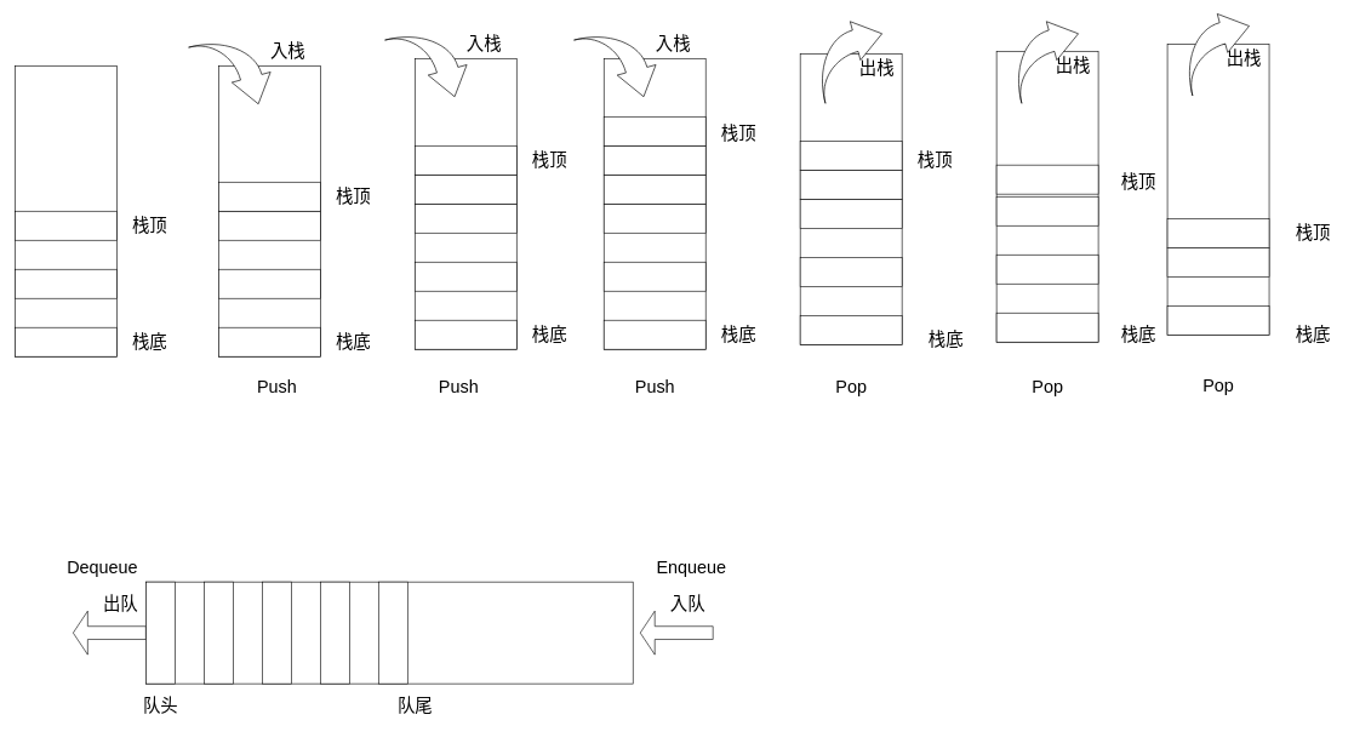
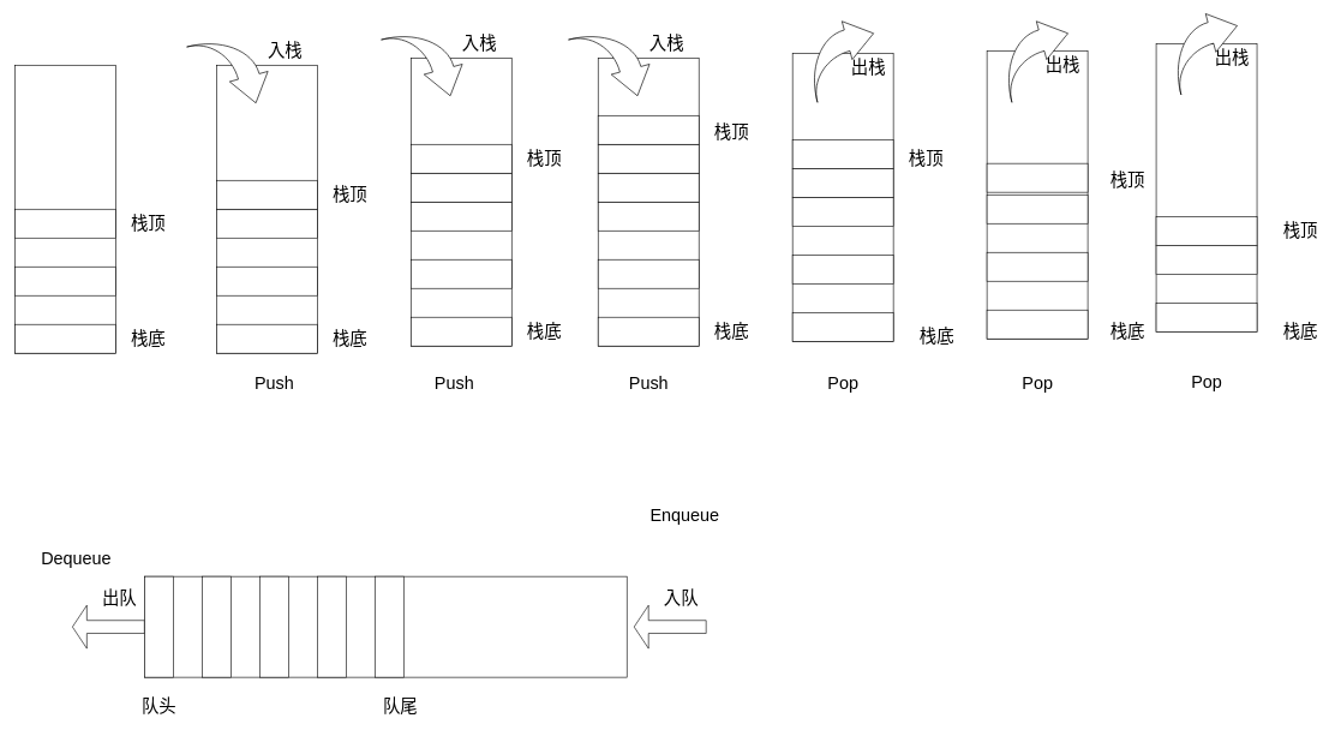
  <mxCell id="0" />
  <mxCell id="1" parent="0" />
  <mxCell id="2" value="" style="rounded=0;whiteSpace=wrap;html=1;" parent="1" vertex="1"><mxGeometry x="20" y="90" width="140" height="400" as="geometry" /></mxCell>
  <mxCell id="3" value="" style="rounded=0;whiteSpace=wrap;html=1;" parent="1" vertex="1"><mxGeometry x="20" y="450" width="140" height="40" as="geometry" /></mxCell>
  <mxCell id="4" value="" style="rounded=0;whiteSpace=wrap;html=1;" parent="1" vertex="1"><mxGeometry x="20" y="370" width="140" height="40" as="geometry" /></mxCell>
  <mxCell id="5" value="" style="rounded=0;whiteSpace=wrap;html=1;" parent="1" vertex="1"><mxGeometry x="20" y="290" width="140" height="40" as="geometry" /></mxCell>
  <mxCell id="6" value="&lt;font style=&quot;font-size: 24px;&quot;&gt;栈底&lt;/font&gt;" style="text;html=1;align=center;verticalAlign=middle;resizable=0;points=[];autosize=1;strokeColor=none;fillColor=none;" parent="1" vertex="1"><mxGeometry x="170" y="450" width="70" height="40" as="geometry" /></mxCell>
  <mxCell id="7" value="&lt;font style=&quot;font-size: 24px;&quot;&gt;栈顶&lt;/font&gt;" style="text;html=1;align=center;verticalAlign=middle;resizable=0;points=[];autosize=1;strokeColor=none;fillColor=none;" parent="1" vertex="1"><mxGeometry x="170" y="290" width="70" height="40" as="geometry" /></mxCell>
  <mxCell id="8" value="" style="rounded=0;whiteSpace=wrap;html=1;" parent="1" vertex="1"><mxGeometry x="300" y="90" width="140" height="400" as="geometry" /></mxCell>
  <mxCell id="9" value="" style="rounded=0;whiteSpace=wrap;html=1;" parent="1" vertex="1"><mxGeometry x="300" y="450" width="140" height="40" as="geometry" /></mxCell>
  <mxCell id="10" value="" style="rounded=0;whiteSpace=wrap;html=1;" parent="1" vertex="1"><mxGeometry x="300" y="370" width="140" height="40" as="geometry" /></mxCell>
  <mxCell id="11" value="" style="rounded=0;whiteSpace=wrap;html=1;" parent="1" vertex="1"><mxGeometry x="300" y="290" width="140" height="40" as="geometry" /></mxCell>
  <mxCell id="12" value="&lt;font style=&quot;font-size: 24px;&quot;&gt;栈底&lt;/font&gt;" style="text;html=1;align=center;verticalAlign=middle;resizable=0;points=[];autosize=1;strokeColor=none;fillColor=none;" parent="1" vertex="1"><mxGeometry x="450" y="450" width="70" height="40" as="geometry" /></mxCell>
  <mxCell id="13" value="&lt;font style=&quot;font-size: 24px;&quot;&gt;栈顶&lt;/font&gt;" style="text;html=1;align=center;verticalAlign=middle;resizable=0;points=[];autosize=1;strokeColor=none;fillColor=none;" parent="1" vertex="1"><mxGeometry x="450" y="250" width="70" height="40" as="geometry" /></mxCell>
  <mxCell id="14" value="" style="rounded=0;whiteSpace=wrap;html=1;" parent="1" vertex="1"><mxGeometry x="1100" y="73.5" width="140" height="400" as="geometry" /></mxCell>
  <mxCell id="15" value="" style="rounded=0;whiteSpace=wrap;html=1;" parent="1" vertex="1"><mxGeometry x="1100" y="433.5" width="140" height="40" as="geometry" /></mxCell>
  <mxCell id="16" value="" style="rounded=0;whiteSpace=wrap;html=1;" parent="1" vertex="1"><mxGeometry x="1100" y="353.5" width="140" height="40" as="geometry" /></mxCell>
  <mxCell id="17" value="" style="rounded=0;whiteSpace=wrap;html=1;" parent="1" vertex="1"><mxGeometry x="1100" y="273.5" width="140" height="40" as="geometry" /></mxCell>
  <mxCell id="18" value="&lt;font style=&quot;font-size: 24px;&quot;&gt;栈底&lt;/font&gt;" style="text;html=1;align=center;verticalAlign=middle;resizable=0;points=[];autosize=1;strokeColor=none;fillColor=none;" parent="1" vertex="1"><mxGeometry x="1265" y="446.5" width="70" height="40" as="geometry" /></mxCell>
  <mxCell id="19" value="&lt;font style=&quot;font-size: 24px;&quot;&gt;栈顶&lt;/font&gt;" style="text;html=1;align=center;verticalAlign=middle;resizable=0;points=[];autosize=1;strokeColor=none;fillColor=none;" parent="1" vertex="1"><mxGeometry x="1250" y="200" width="70" height="40" as="geometry" /></mxCell>
  <mxCell id="20" value="" style="rounded=0;whiteSpace=wrap;html=1;" parent="1" vertex="1"><mxGeometry x="300" y="250" width="140" height="40" as="geometry" /></mxCell>
  <mxCell id="21" value="" style="html=1;shadow=0;dashed=0;align=center;verticalAlign=middle;shape=mxgraph.arrows2.jumpInArrow;dy=15;dx=38;arrowHead=55;rotation=75;" parent="1" vertex="1"><mxGeometry x="270" y="50" width="100" height="100" as="geometry" /></mxCell>
  <mxCell id="22" value="&lt;font style=&quot;font-size: 24px;&quot;&gt;入栈&lt;/font&gt;" style="text;html=1;align=center;verticalAlign=middle;resizable=0;points=[];autosize=1;strokeColor=none;fillColor=none;" parent="1" vertex="1"><mxGeometry x="360" y="50" width="70" height="40" as="geometry" /></mxCell>
  <mxCell id="23" value="&lt;font style=&quot;font-size: 24px;&quot;&gt;出栈&lt;/font&gt;" style="text;html=1;align=center;verticalAlign=middle;resizable=0;points=[];autosize=1;strokeColor=none;fillColor=none;" parent="1" vertex="1"><mxGeometry x="1170" y="73.5" width="70" height="40" as="geometry" /></mxCell>
  <mxCell id="24" value="" style="rounded=0;whiteSpace=wrap;html=1;" parent="1" vertex="1"><mxGeometry x="570" y="80" width="140" height="400" as="geometry" /></mxCell>
  <mxCell id="25" value="" style="rounded=0;whiteSpace=wrap;html=1;" parent="1" vertex="1"><mxGeometry x="570" y="440" width="140" height="40" as="geometry" /></mxCell>
  <mxCell id="26" value="" style="rounded=0;whiteSpace=wrap;html=1;" parent="1" vertex="1"><mxGeometry x="570" y="360" width="140" height="40" as="geometry" /></mxCell>
  <mxCell id="27" value="" style="rounded=0;whiteSpace=wrap;html=1;" parent="1" vertex="1"><mxGeometry x="570" y="280" width="140" height="40" as="geometry" /></mxCell>
  <mxCell id="28" value="&lt;font style=&quot;font-size: 24px;&quot;&gt;栈底&lt;/font&gt;" style="text;html=1;align=center;verticalAlign=middle;resizable=0;points=[];autosize=1;strokeColor=none;fillColor=none;" parent="1" vertex="1"><mxGeometry x="720" y="440" width="70" height="40" as="geometry" /></mxCell>
  <mxCell id="29" value="&lt;font style=&quot;font-size: 24px;&quot;&gt;栈顶&lt;/font&gt;" style="text;html=1;align=center;verticalAlign=middle;resizable=0;points=[];autosize=1;strokeColor=none;fillColor=none;" parent="1" vertex="1"><mxGeometry x="720" y="200" width="70" height="40" as="geometry" /></mxCell>
  <mxCell id="30" value="" style="rounded=0;whiteSpace=wrap;html=1;" parent="1" vertex="1"><mxGeometry x="570" y="240" width="140" height="40" as="geometry" /></mxCell>
  <mxCell id="31" value="" style="html=1;shadow=0;dashed=0;align=center;verticalAlign=middle;shape=mxgraph.arrows2.jumpInArrow;dy=15;dx=38;arrowHead=55;rotation=75;" parent="1" vertex="1"><mxGeometry x="540" y="40" width="100" height="100" as="geometry" /></mxCell>
  <mxCell id="32" value="&lt;font style=&quot;font-size: 24px;&quot;&gt;入栈&lt;/font&gt;" style="text;html=1;align=center;verticalAlign=middle;resizable=0;points=[];autosize=1;strokeColor=none;fillColor=none;" parent="1" vertex="1"><mxGeometry x="630" y="40" width="70" height="40" as="geometry" /></mxCell>
  <mxCell id="33" value="" style="rounded=0;whiteSpace=wrap;html=1;" parent="1" vertex="1"><mxGeometry x="830" y="80" width="140" height="400" as="geometry" /></mxCell>
  <mxCell id="34" value="" style="rounded=0;whiteSpace=wrap;html=1;" parent="1" vertex="1"><mxGeometry x="830" y="440" width="140" height="40" as="geometry" /></mxCell>
  <mxCell id="35" value="" style="rounded=0;whiteSpace=wrap;html=1;" parent="1" vertex="1"><mxGeometry x="830" y="360" width="140" height="40" as="geometry" /></mxCell>
  <mxCell id="36" value="" style="rounded=0;whiteSpace=wrap;html=1;" parent="1" vertex="1"><mxGeometry x="830" y="280" width="140" height="40" as="geometry" /></mxCell>
  <mxCell id="37" value="&lt;font style=&quot;font-size: 24px;&quot;&gt;栈底&lt;/font&gt;" style="text;html=1;align=center;verticalAlign=middle;resizable=0;points=[];autosize=1;strokeColor=none;fillColor=none;" parent="1" vertex="1"><mxGeometry x="980" y="440" width="70" height="40" as="geometry" /></mxCell>
  <mxCell id="38" value="&lt;font style=&quot;font-size: 24px;&quot;&gt;栈顶&lt;/font&gt;" style="text;html=1;align=center;verticalAlign=middle;resizable=0;points=[];autosize=1;strokeColor=none;fillColor=none;" parent="1" vertex="1"><mxGeometry x="980" y="163.5" width="70" height="40" as="geometry" /></mxCell>
  <mxCell id="39" value="" style="rounded=0;whiteSpace=wrap;html=1;" parent="1" vertex="1"><mxGeometry x="830" y="240" width="140" height="40" as="geometry" /></mxCell>
  <mxCell id="40" value="" style="html=1;shadow=0;dashed=0;align=center;verticalAlign=middle;shape=mxgraph.arrows2.jumpInArrow;dy=15;dx=38;arrowHead=55;rotation=75;" parent="1" vertex="1"><mxGeometry x="800" y="40" width="100" height="100" as="geometry" /></mxCell>
  <mxCell id="41" value="&lt;font style=&quot;font-size: 24px;&quot;&gt;入栈&lt;/font&gt;" style="text;html=1;align=center;verticalAlign=middle;resizable=0;points=[];autosize=1;strokeColor=none;fillColor=none;" parent="1" vertex="1"><mxGeometry x="890" y="40" width="70" height="40" as="geometry" /></mxCell>
  <mxCell id="42" value="" style="rounded=0;whiteSpace=wrap;html=1;" parent="1" vertex="1"><mxGeometry x="570" y="200" width="140" height="40" as="geometry" /></mxCell>
  <mxCell id="43" value="" style="rounded=0;whiteSpace=wrap;html=1;" parent="1" vertex="1"><mxGeometry x="830" y="200" width="140" height="40" as="geometry" /></mxCell>
  <mxCell id="44" value="" style="rounded=0;whiteSpace=wrap;html=1;" parent="1" vertex="1"><mxGeometry x="830" y="160" width="140" height="40" as="geometry" /></mxCell>
  <mxCell id="45" value="" style="rounded=0;whiteSpace=wrap;html=1;" parent="1" vertex="1"><mxGeometry x="1370" y="70" width="140" height="400" as="geometry" /></mxCell>
  <mxCell id="46" value="" style="rounded=0;whiteSpace=wrap;html=1;" parent="1" vertex="1"><mxGeometry x="1370" y="430" width="140" height="40" as="geometry" /></mxCell>
  <mxCell id="47" value="" style="rounded=0;whiteSpace=wrap;html=1;" parent="1" vertex="1"><mxGeometry x="1370" y="350" width="140" height="40" as="geometry" /></mxCell>
  <mxCell id="48" value="" style="rounded=0;whiteSpace=wrap;html=1;" parent="1" vertex="1"><mxGeometry x="1370" y="270" width="140" height="40" as="geometry" /></mxCell>
  <mxCell id="49" value="&lt;font style=&quot;font-size: 24px;&quot;&gt;栈底&lt;/font&gt;" style="text;html=1;align=center;verticalAlign=middle;resizable=0;points=[];autosize=1;strokeColor=none;fillColor=none;" parent="1" vertex="1"><mxGeometry x="1530" y="440" width="70" height="40" as="geometry" /></mxCell>
  <mxCell id="50" value="&lt;font style=&quot;font-size: 24px;&quot;&gt;栈顶&lt;/font&gt;" style="text;html=1;align=center;verticalAlign=middle;resizable=0;points=[];autosize=1;strokeColor=none;fillColor=none;" parent="1" vertex="1"><mxGeometry x="1530" y="230" width="70" height="40" as="geometry" /></mxCell>
  <mxCell id="51" value="&lt;font style=&quot;font-size: 24px;&quot;&gt;出栈&lt;/font&gt;" style="text;html=1;align=center;verticalAlign=middle;resizable=0;points=[];autosize=1;strokeColor=none;fillColor=none;" parent="1" vertex="1"><mxGeometry x="1440" y="70" width="70" height="40" as="geometry" /></mxCell>
  <mxCell id="52" value="" style="rounded=0;whiteSpace=wrap;html=1;" parent="1" vertex="1"><mxGeometry x="1605" y="60.5" width="140" height="400" as="geometry" /></mxCell>
  <mxCell id="53" value="" style="rounded=0;whiteSpace=wrap;html=1;" parent="1" vertex="1"><mxGeometry x="1605" y="420.5" width="140" height="40" as="geometry" /></mxCell>
  <mxCell id="54" value="" style="rounded=0;whiteSpace=wrap;html=1;" parent="1" vertex="1"><mxGeometry x="1605" y="340.5" width="140" height="40" as="geometry" /></mxCell>
  <mxCell id="55" value="&lt;font style=&quot;font-size: 24px;&quot;&gt;栈底&lt;/font&gt;" style="text;html=1;align=center;verticalAlign=middle;resizable=0;points=[];autosize=1;strokeColor=none;fillColor=none;" parent="1" vertex="1"><mxGeometry x="1770" y="440" width="70" height="40" as="geometry" /></mxCell>
  <mxCell id="56" value="&lt;font style=&quot;font-size: 24px;&quot;&gt;栈顶&lt;/font&gt;" style="text;html=1;align=center;verticalAlign=middle;resizable=0;points=[];autosize=1;strokeColor=none;fillColor=none;" parent="1" vertex="1"><mxGeometry x="1770" y="300.5" width="70" height="40" as="geometry" /></mxCell>
  <mxCell id="57" value="&lt;font style=&quot;font-size: 24px;&quot;&gt;出栈&lt;/font&gt;" style="text;html=1;align=center;verticalAlign=middle;resizable=0;points=[];autosize=1;strokeColor=none;fillColor=none;" parent="1" vertex="1"><mxGeometry x="1675" y="60.5" width="70" height="40" as="geometry" /></mxCell>
  <mxCell id="58" value="" style="html=1;shadow=0;dashed=0;align=center;verticalAlign=middle;shape=mxgraph.arrows2.jumpInArrow;dy=15;dx=38;arrowHead=55;rotation=-15;" parent="1" vertex="1"><mxGeometry x="1120" y="30.5" width="100" height="100" as="geometry" /></mxCell>
  <mxCell id="59" value="" style="rounded=0;whiteSpace=wrap;html=1;" parent="1" vertex="1"><mxGeometry x="1100" y="233.5" width="140" height="40" as="geometry" /></mxCell>
  <mxCell id="60" value="" style="rounded=0;whiteSpace=wrap;html=1;" parent="1" vertex="1"><mxGeometry x="1100" y="193.5" width="140" height="40" as="geometry" /></mxCell>
  <mxCell id="61" value="" style="rounded=0;whiteSpace=wrap;html=1;" parent="1" vertex="1"><mxGeometry x="1370" y="226.5" width="140" height="40" as="geometry" /></mxCell>
  <mxCell id="62" value="" style="rounded=0;whiteSpace=wrap;html=1;" parent="1" vertex="1"><mxGeometry x="1605" y="300.5" width="140" height="40" as="geometry" /></mxCell>
  <mxCell id="63" value="&lt;font style=&quot;font-size: 24px;&quot;&gt;Push&lt;/font&gt;" style="text;html=1;align=center;verticalAlign=middle;resizable=0;points=[];autosize=1;strokeColor=none;fillColor=none;" parent="1" vertex="1"><mxGeometry x="590" y="513" width="80" height="40" as="geometry" /></mxCell>
  <mxCell id="64" value="&lt;font style=&quot;font-size: 24px;&quot;&gt;Pop&lt;/font&gt;" style="text;html=1;align=center;verticalAlign=middle;resizable=0;points=[];autosize=1;strokeColor=none;fillColor=none;" parent="1" vertex="1"><mxGeometry x="1135" y="513" width="70" height="40" as="geometry" /></mxCell>
  <mxCell id="65" value="&lt;font style=&quot;font-size: 24px;&quot;&gt;Push&lt;/font&gt;" style="text;html=1;align=center;verticalAlign=middle;resizable=0;points=[];autosize=1;strokeColor=none;fillColor=none;" parent="1" vertex="1"><mxGeometry x="860" y="513" width="80" height="40" as="geometry" /></mxCell>
  <mxCell id="66" value="&lt;font style=&quot;font-size: 24px;&quot;&gt;Push&lt;/font&gt;" style="text;html=1;align=center;verticalAlign=middle;resizable=0;points=[];autosize=1;strokeColor=none;fillColor=none;" parent="1" vertex="1"><mxGeometry x="340" y="513" width="80" height="40" as="geometry" /></mxCell>
  <mxCell id="67" value="&lt;font style=&quot;font-size: 24px;&quot;&gt;Pop&lt;/font&gt;" style="text;html=1;align=center;verticalAlign=middle;resizable=0;points=[];autosize=1;strokeColor=none;fillColor=none;" parent="1" vertex="1"><mxGeometry x="1405" y="513" width="70" height="40" as="geometry" /></mxCell>
  <mxCell id="68" value="&lt;font style=&quot;font-size: 24px;&quot;&gt;Pop&lt;/font&gt;" style="text;html=1;align=center;verticalAlign=middle;resizable=0;points=[];autosize=1;strokeColor=none;fillColor=none;" parent="1" vertex="1"><mxGeometry x="1640" y="510" width="70" height="40" as="geometry" /></mxCell>
  <mxCell id="69" value="" style="html=1;shadow=0;dashed=0;align=center;verticalAlign=middle;shape=mxgraph.arrows2.jumpInArrow;dy=15;dx=38;arrowHead=55;rotation=-15;" parent="1" vertex="1"><mxGeometry x="1390" y="30.5" width="100" height="100" as="geometry" /></mxCell>
  <mxCell id="70" value="" style="html=1;shadow=0;dashed=0;align=center;verticalAlign=middle;shape=mxgraph.arrows2.jumpInArrow;dy=15;dx=38;arrowHead=55;rotation=-15;" parent="1" vertex="1"><mxGeometry x="1625" y="20" width="100" height="100" as="geometry" /></mxCell>
  <mxCell id="71" value="" style="rounded=0;whiteSpace=wrap;html=1;" parent="1" vertex="1"><mxGeometry x="200" y="800" width="670" height="140" as="geometry" /></mxCell>
  <mxCell id="72" value="" style="rounded=0;whiteSpace=wrap;html=1;" parent="1" vertex="1"><mxGeometry x="200" y="800" width="40" height="140" as="geometry" /></mxCell>
  <mxCell id="73" value="" style="rounded=0;whiteSpace=wrap;html=1;" parent="1" vertex="1"><mxGeometry x="280" y="800" width="40" height="140" as="geometry" /></mxCell>
  <mxCell id="74" value="" style="rounded=0;whiteSpace=wrap;html=1;" parent="1" vertex="1"><mxGeometry x="360" y="800" width="40" height="140" as="geometry" /></mxCell>
  <mxCell id="75" value="" style="rounded=0;whiteSpace=wrap;html=1;" parent="1" vertex="1"><mxGeometry x="440" y="800" width="40" height="140" as="geometry" /></mxCell>
  <mxCell id="76" value="" style="shape=singleArrow;direction=west;whiteSpace=wrap;html=1;" parent="1" vertex="1"><mxGeometry x="880" y="840" width="100" height="60" as="geometry" /></mxCell>
  <mxCell id="77" value="" style="shape=singleArrow;direction=west;whiteSpace=wrap;html=1;" parent="1" vertex="1"><mxGeometry x="100" y="840" width="100" height="60" as="geometry" /></mxCell>
  <mxCell id="78" value="&lt;span style=&quot;font-size: 24px;&quot;&gt;出队&lt;/span&gt;" style="text;html=1;align=center;verticalAlign=middle;resizable=0;points=[];autosize=1;strokeColor=none;fillColor=none;" parent="1" vertex="1"><mxGeometry x="130" y="810" width="70" height="40" as="geometry" /></mxCell>
  <mxCell id="79" value="&lt;span style=&quot;font-size: 24px;&quot;&gt;入队&lt;/span&gt;" style="text;html=1;align=center;verticalAlign=middle;resizable=0;points=[];autosize=1;strokeColor=none;fillColor=none;" parent="1" vertex="1"><mxGeometry x="910" y="810" width="70" height="40" as="geometry" /></mxCell>
- <mxCell id="80" value="&lt;font style=&quot;font-size: 24px;&quot;&gt;Dequeue&lt;/font&gt;" style="text;html=1;align=center;verticalAlign=middle;resizable=0;points=[];autosize=1;strokeColor=none;fillColor=none;" parent="1" vertex="1"><mxGeometry x="80" y="760" width="120" height="40" as="geometry" /></mxCell>
- <mxCell id="81" value="&lt;font style=&quot;font-size: 24px;&quot;&gt;Enqueue&lt;/font&gt;" style="text;html=1;align=center;verticalAlign=middle;resizable=0;points=[];autosize=1;strokeColor=none;fillColor=none;" parent="1" vertex="1"><mxGeometry x="890" y="760" width="120" height="40" as="geometry" /></mxCell>
- <mxCell id="82" value="&lt;font style=&quot;font-size: 24px;&quot;&gt;队头&lt;/font&gt;" style="text;html=1;align=center;verticalAlign=middle;resizable=0;points=[];autosize=1;strokeColor=none;fillColor=none;" parent="1" vertex="1"><mxGeometry x="185" y="950" width="70" height="40" as="geometry" /></mxCell>
- <mxCell id="83" value="&lt;span style=&quot;font-size: 24px;&quot;&gt;队尾&lt;/span&gt;" style="text;html=1;align=center;verticalAlign=middle;resizable=0;points=[];autosize=1;strokeColor=none;fillColor=none;" parent="1" vertex="1"><mxGeometry x="535" y="950" width="70" height="40" as="geometry" /></mxCell>
+ <mxCell id="80" value="&lt;font style=&quot;font-size: 24px;&quot;&gt;Dequeue&lt;/font&gt;" style="text;html=1;align=center;verticalAlign=middle;resizable=0;points=[];autosize=1;strokeColor=none;fillColor=none;" parent="1" vertex="1"><mxGeometry x="45" y="755" width="120" height="40" as="geometry" /></mxCell>
+ <mxCell id="81" value="&lt;font style=&quot;font-size: 24px;&quot;&gt;Enqueue&lt;/font&gt;" style="text;html=1;align=center;verticalAlign=middle;resizable=0;points=[];autosize=1;strokeColor=none;fillColor=none;" parent="1" vertex="1"><mxGeometry x="890" y="695" width="120" height="40" as="geometry" /></mxCell>
+ <mxCell id="82" value="&lt;font style=&quot;font-size: 24px;&quot;&gt;队头&lt;/font&gt;" style="text;html=1;align=center;verticalAlign=middle;resizable=0;points=[];autosize=1;strokeColor=none;fillColor=none;" parent="1" vertex="1"><mxGeometry x="185" y="960" width="70" height="40" as="geometry" /></mxCell>
+ <mxCell id="83" value="&lt;span style=&quot;font-size: 24px;&quot;&gt;队尾&lt;/span&gt;" style="text;html=1;align=center;verticalAlign=middle;resizable=0;points=[];autosize=1;strokeColor=none;fillColor=none;" parent="1" vertex="1"><mxGeometry x="520" y="960" width="70" height="40" as="geometry" /></mxCell>
  <mxCell id="84" value="" style="rounded=0;whiteSpace=wrap;html=1;" parent="1" vertex="1"><mxGeometry x="520" y="800" width="40" height="140" as="geometry" /></mxCell>
